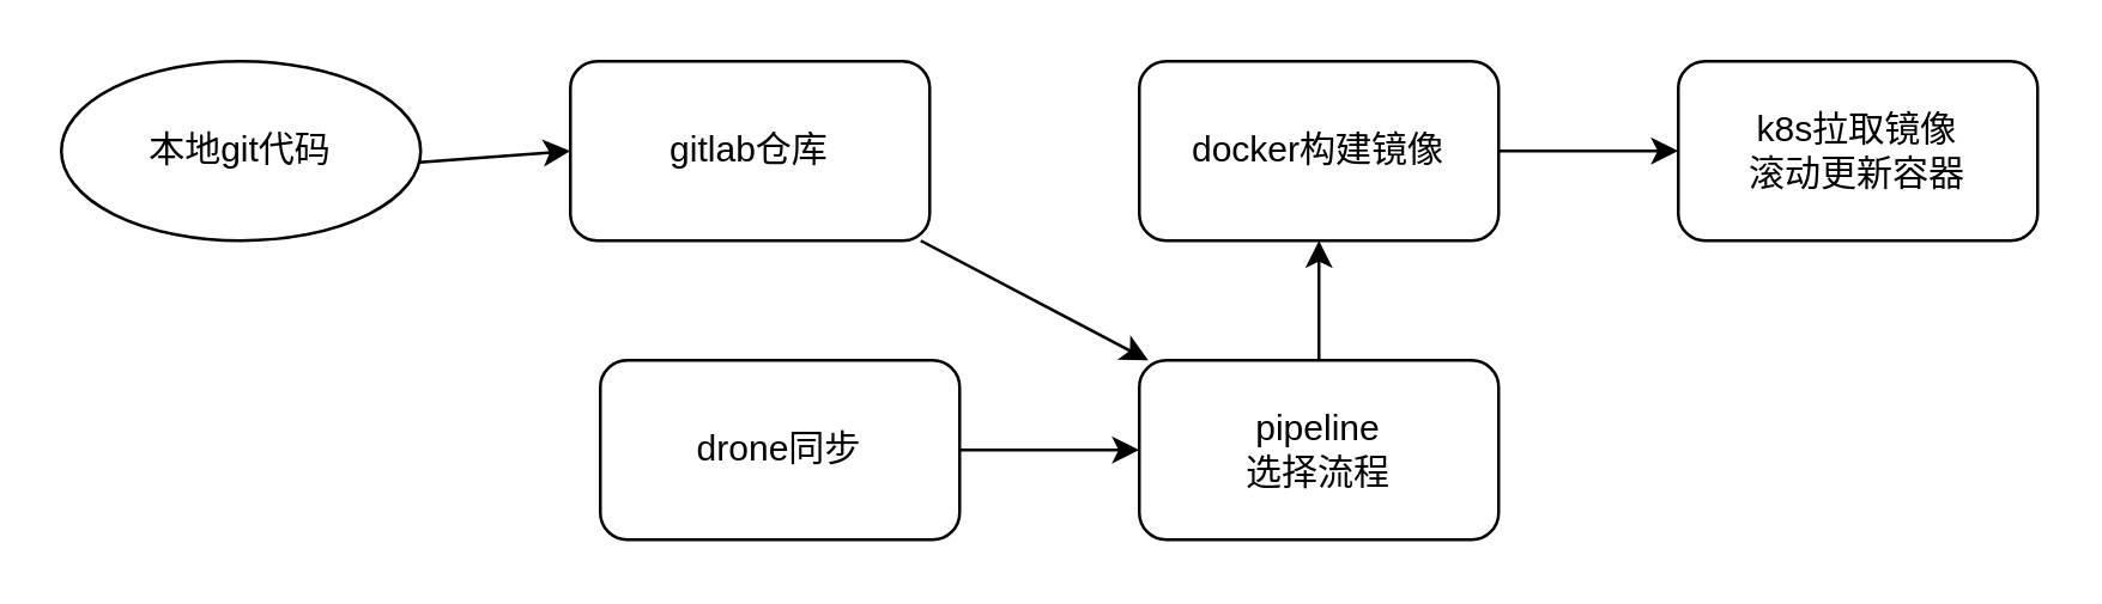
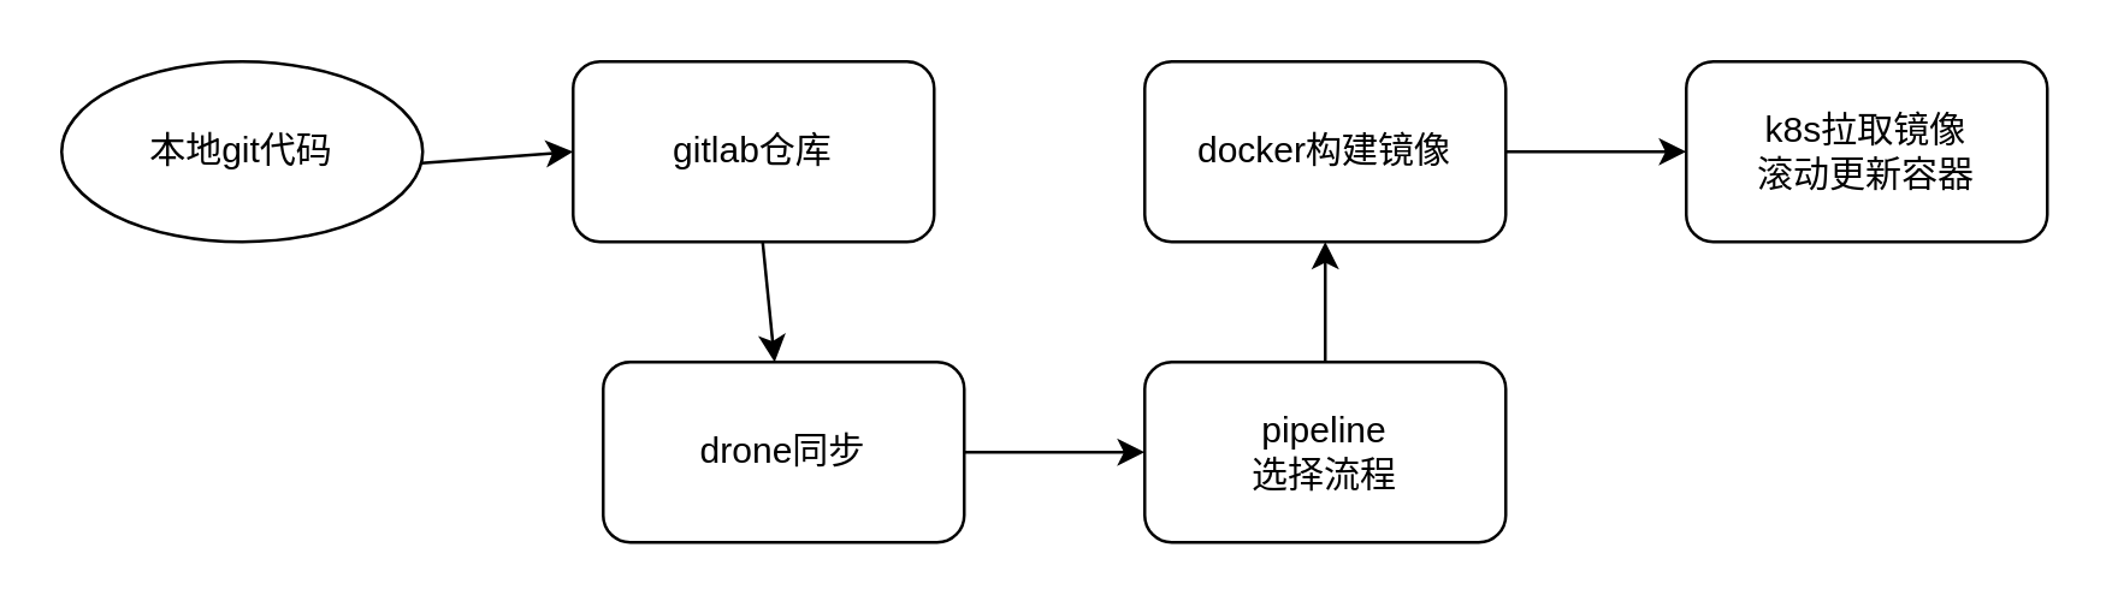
  <mxCell id="0" />
  <mxCell id="1" parent="0" />
  <mxCell id="2" style="edgeStyle=none;html=1;entryX=0;entryY=0.5;entryDx=0;entryDy=0;" edge="1" parent="1" source="3" target="5"><mxGeometry relative="1" as="geometry" /></mxCell>
  <mxCell id="3" value="本地git代码" style="ellipse;whiteSpace=wrap;html=1;" vertex="1" parent="1"><mxGeometry x="20" y="20" width="120" height="60" as="geometry" /></mxCell>
- <mxCell id="4" value="" style="edgeStyle=none;html=1;" edge="1" parent="1" source="5" target="9"><mxGeometry relative="1" as="geometry" /></mxCell>
+ <mxCell id="4" value="" style="edgeStyle=none;html=1;" edge="1" parent="1" source="5" target="7"><mxGeometry relative="1" as="geometry" /></mxCell>
  <mxCell id="5" value="gitlab仓库" style="rounded=1;whiteSpace=wrap;html=1;" vertex="1" parent="1"><mxGeometry x="190" y="20" width="120" height="60" as="geometry" /></mxCell>
  <mxCell id="6" value="" style="edgeStyle=none;html=1;" edge="1" parent="1" source="7" target="9"><mxGeometry relative="1" as="geometry" /></mxCell>
  <mxCell id="7" value="drone同步" style="rounded=1;whiteSpace=wrap;html=1;" vertex="1" parent="1"><mxGeometry x="200" y="120" width="120" height="60" as="geometry" /></mxCell>
  <mxCell id="8" value="" style="edgeStyle=none;html=1;" edge="1" parent="1" source="9" target="11"><mxGeometry relative="1" as="geometry" /></mxCell>
  <mxCell id="9" value="pipeline&lt;br&gt;选择流程" style="rounded=1;whiteSpace=wrap;html=1;" vertex="1" parent="1"><mxGeometry x="380" y="120" width="120" height="60" as="geometry" /></mxCell>
  <mxCell id="10" value="" style="edgeStyle=none;html=1;" edge="1" parent="1" source="11" target="12"><mxGeometry relative="1" as="geometry" /></mxCell>
  <mxCell id="11" value="docker构建镜像" style="rounded=1;whiteSpace=wrap;html=1;" vertex="1" parent="1"><mxGeometry x="380" y="20" width="120" height="60" as="geometry" /></mxCell>
  <mxCell id="12" value="k8s拉取镜像&lt;br&gt;滚动更新容器" style="rounded=1;whiteSpace=wrap;html=1;" vertex="1" parent="1"><mxGeometry x="560" y="20" width="120" height="60" as="geometry" /></mxCell>
